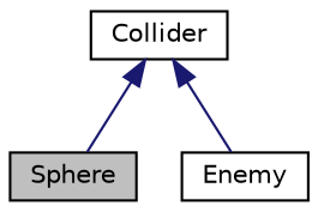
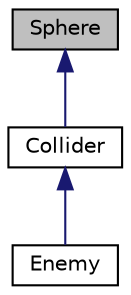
  digraph {
    node [color=black fillcolor=white fontname=Helvetica fontsize=10 shape=record style=filled]
    edge [color=midnightblue dir=back fontname=Helvetica fontsize=10 labelfontname=Helvetica labelfontsize=10 style=solid]
    n1 [fillcolor=grey75 fontcolor=black height=0.2 label=Sphere width=0.4]
    n2 [height=0.2 label=Enemy width=0.4]
    n3 [height=0.2 label=Collider width=0.4]
-   n3 -> n1
+   n1 -> n3
    n3 -> n2
  }
